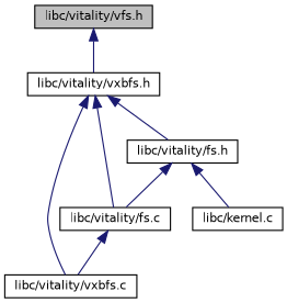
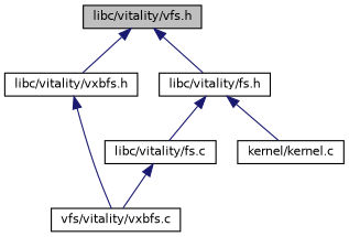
  digraph {
    node [color=black fillcolor=white fontname=Helvetica fontsize=10 shape=record style=filled]
    edge [color=midnightblue dir=back fontname=Helvetica fontsize=10 labelfontname=Helvetica labelfontsize=10 style=solid]
    n1 [fillcolor=grey75 fontcolor=black height=0.2 label="libc/vitality/vfs.h" width=0.4]
    n2 [height=0.2 label="libc/vitality/vxbfs.h" width=0.4]
-   n3 [height=0.2 label="libc/vitality/vxbfs.c" width=0.4]
+   n3 [height=0.2 label="vfs/vitality/vxbfs.c" width=0.4]
    n4 [height=0.2 label="libc/vitality/fs.h" width=0.4]
    n5 [height=0.2 label="libc/vitality/fs.c" width=0.4]
-   n6 [height=0.2 label="libc/kernel.c" width=0.4]
+   n6 [height=0.2 label="kernel/kernel.c" width=0.4]
    n1 -> n2
    n2 -> n3
-   n2 -> n4
-   n2 -> n5
+   n1 -> n4
    n4 -> n5
    n4 -> n6
    n5 -> n3
  }
